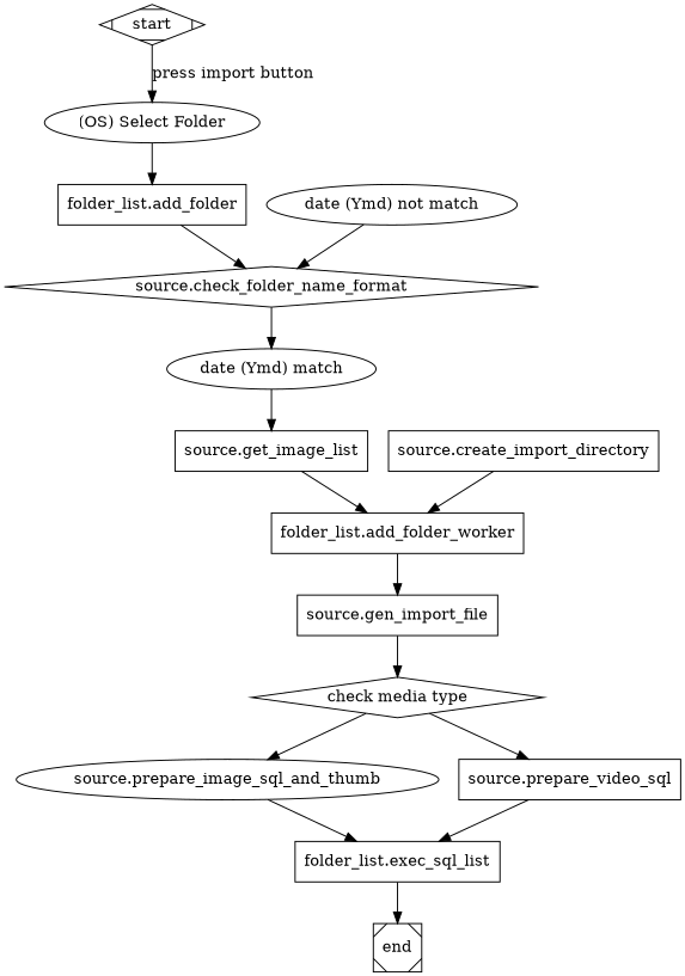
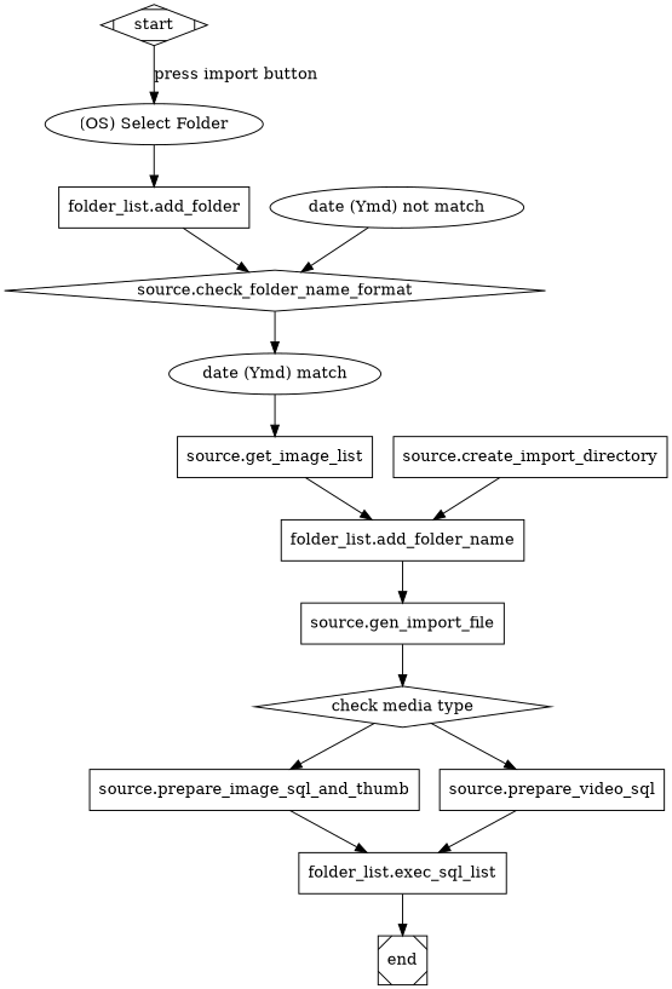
  digraph {
    node [shape=box]
    start [shape=Mdiamond]
    n2 [label="(OS) Select Folder" shape=""]
    n3 [label="folder_list.add_folder"]
    n4 [label="source.check_folder_name_format" shape=diamond]
    n5 [label="date (Ymd) match" shape=""]
    n6 [label="date (Ymd) not match" shape=""]
    n7 [label="source.get_image_list"]
-   n8 [label="folder_list.add_folder_worker"]
+   n8 [label="folder_list.add_folder_name"]
    n9 [label="source.create_import_directory"]
    n10 [label="source.gen_import_file"]
    n11 [label="check media type" shape=diamond]
-   n12 [label="source.prepare_image_sql_and_thumb" shape=ellipse]
+   n12 [label="source.prepare_image_sql_and_thumb"]
    n13 [label="source.prepare_video_sql"]
    n14 [label="folder_list.exec_sql_list"]
    end [shape=Msquare]
    start -> n2 [label="press import button"]
    n2 -> n3
    n3 -> n4
    n4 -> n5
    n5 -> n7
    n6 -> n4
    n7 -> n8
    n8 -> n10
    n9 -> n8
    n10 -> n11
    n11 -> n12
    n11 -> n13
    n12 -> n14
    n13 -> n14
    n14 -> end
  }
